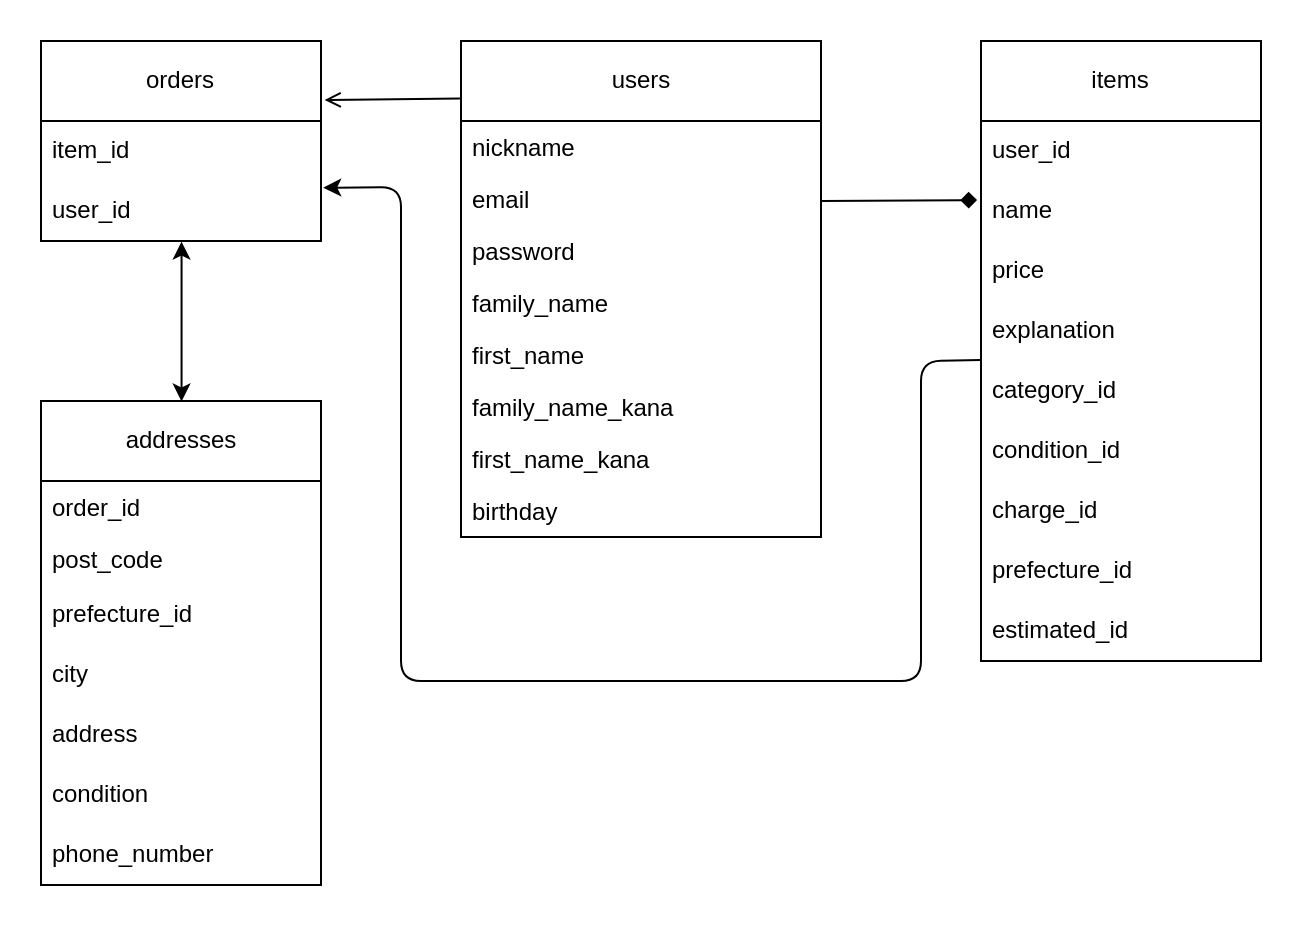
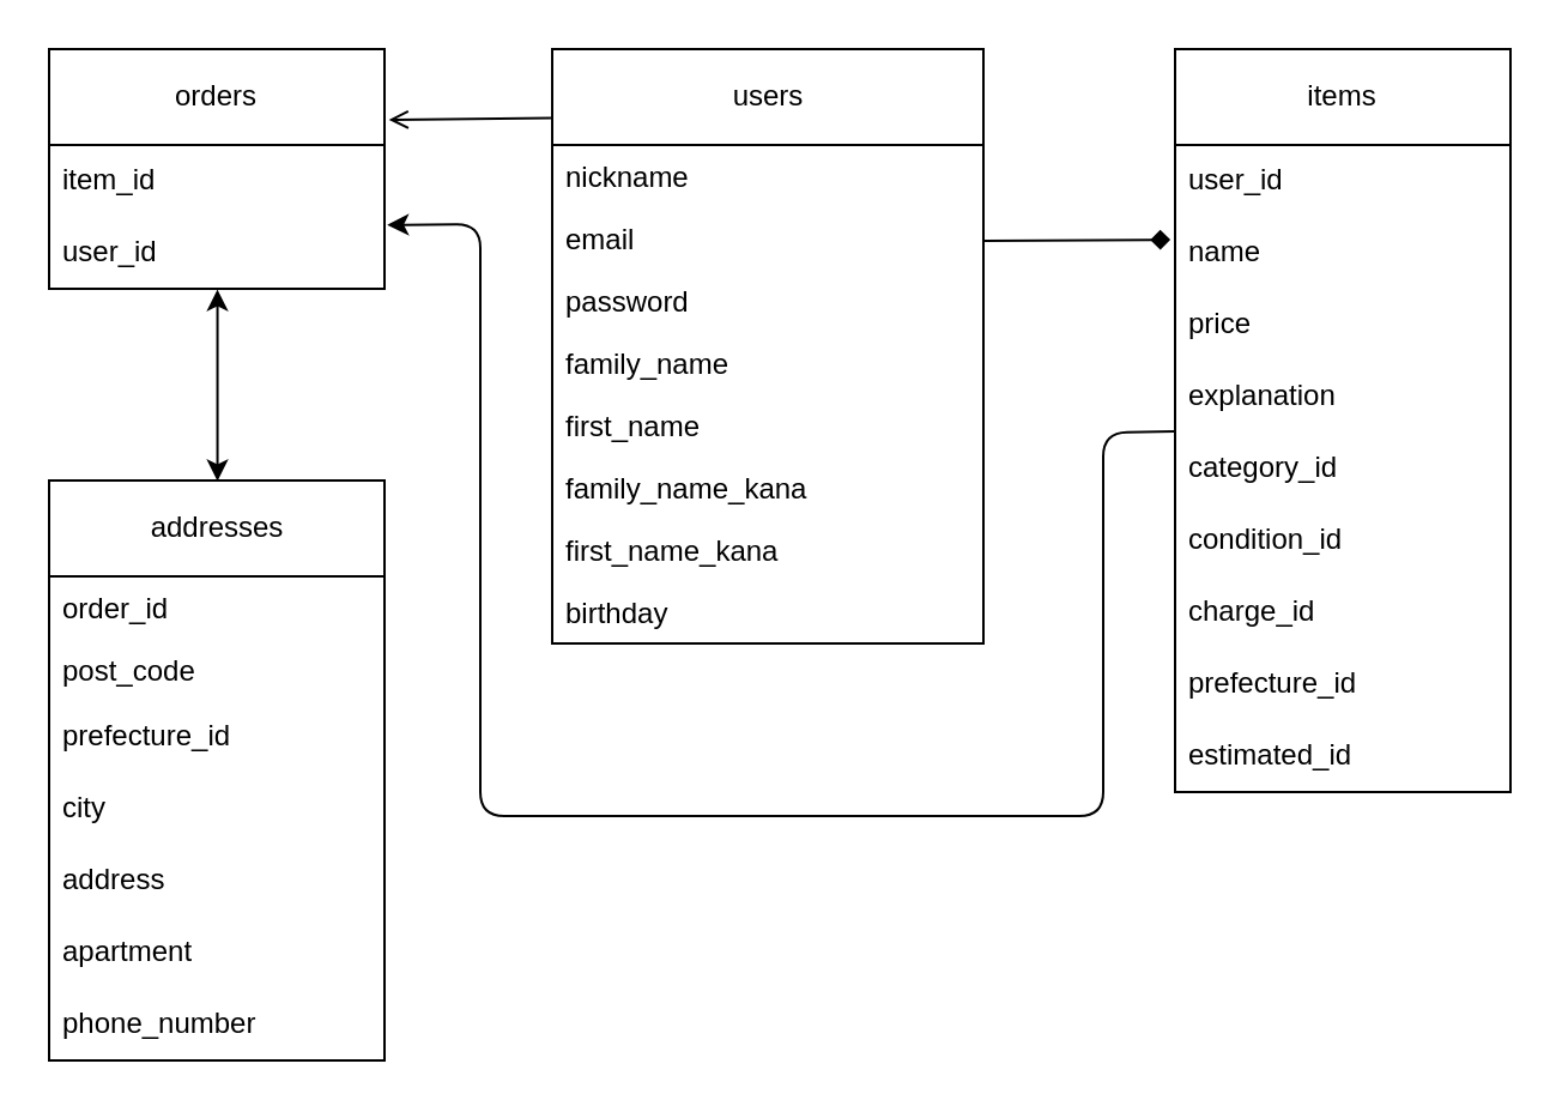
  <mxCell id="0" />
  <mxCell id="1" parent="0" />
  <mxCell id="2" value="users" style="swimlane;fontStyle=0;childLayout=stackLayout;horizontal=1;startSize=40;fillColor=none;horizontalStack=0;resizeParent=1;resizeParentMax=0;resizeLast=0;collapsible=1;marginBottom=0;html=1;shadow=0;rounded=0;" parent="1" vertex="1"><mxGeometry x="230" y="20" width="180" height="248" as="geometry"><mxRectangle x="310" y="180" width="60" height="30" as="alternateBounds" /></mxGeometry></mxCell>
  <mxCell id="3" value="nickname" style="text;strokeColor=none;fillColor=none;align=left;verticalAlign=top;spacingLeft=4;spacingRight=4;overflow=hidden;rotatable=0;points=[[0,0.5],[1,0.5]];portConstraint=eastwest;whiteSpace=wrap;html=1;shadow=0;rounded=0;" parent="2" vertex="1"><mxGeometry y="40" width="180" height="26" as="geometry" /></mxCell>
  <mxCell id="4" value="email" style="text;strokeColor=none;fillColor=none;align=left;verticalAlign=top;spacingLeft=4;spacingRight=4;overflow=hidden;rotatable=0;points=[[0,0.5],[1,0.5]];portConstraint=eastwest;whiteSpace=wrap;html=1;shadow=0;rounded=0;" parent="2" vertex="1"><mxGeometry y="66" width="180" height="26" as="geometry" /></mxCell>
  <mxCell id="5" value="password" style="text;strokeColor=none;fillColor=none;align=left;verticalAlign=top;spacingLeft=4;spacingRight=4;overflow=hidden;rotatable=0;points=[[0,0.5],[1,0.5]];portConstraint=eastwest;whiteSpace=wrap;html=1;shadow=0;rounded=0;" parent="2" vertex="1"><mxGeometry y="92" width="180" height="26" as="geometry" /></mxCell>
  <mxCell id="6" value="family_name" style="text;strokeColor=none;fillColor=none;align=left;verticalAlign=top;spacingLeft=4;spacingRight=4;overflow=hidden;rotatable=0;points=[[0,0.5],[1,0.5]];portConstraint=eastwest;whiteSpace=wrap;html=1;shadow=0;rounded=0;" parent="2" vertex="1"><mxGeometry y="118" width="180" height="26" as="geometry" /></mxCell>
  <mxCell id="7" value="first_name" style="text;strokeColor=none;fillColor=none;align=left;verticalAlign=top;spacingLeft=4;spacingRight=4;overflow=hidden;rotatable=0;points=[[0,0.5],[1,0.5]];portConstraint=eastwest;whiteSpace=wrap;html=1;shadow=0;rounded=0;" parent="2" vertex="1"><mxGeometry y="144" width="180" height="26" as="geometry" /></mxCell>
  <mxCell id="8" value="family_name_kana" style="text;strokeColor=none;fillColor=none;align=left;verticalAlign=top;spacingLeft=4;spacingRight=4;overflow=hidden;rotatable=0;points=[[0,0.5],[1,0.5]];portConstraint=eastwest;whiteSpace=wrap;html=1;shadow=0;rounded=0;" parent="2" vertex="1"><mxGeometry y="170" width="180" height="26" as="geometry" /></mxCell>
  <mxCell id="9" value="first_name_kana" style="text;strokeColor=none;fillColor=none;align=left;verticalAlign=top;spacingLeft=4;spacingRight=4;overflow=hidden;rotatable=0;points=[[0,0.5],[1,0.5]];portConstraint=eastwest;whiteSpace=wrap;html=1;shadow=0;rounded=0;" parent="2" vertex="1"><mxGeometry y="196" width="180" height="26" as="geometry" /></mxCell>
  <mxCell id="10" value="birthday" style="text;strokeColor=none;fillColor=none;align=left;verticalAlign=top;spacingLeft=4;spacingRight=4;overflow=hidden;rotatable=0;points=[[0,0.5],[1,0.5]];portConstraint=eastwest;whiteSpace=wrap;html=1;shadow=0;rounded=0;" parent="2" vertex="1"><mxGeometry y="222" width="180" height="26" as="geometry" /></mxCell>
  <mxCell id="11" value="addresses" style="swimlane;fontStyle=0;childLayout=stackLayout;horizontal=1;startSize=40;fillColor=none;horizontalStack=0;resizeParent=1;resizeParentMax=0;resizeLast=0;collapsible=1;marginBottom=0;html=1;shadow=0;rounded=0;" parent="1" vertex="1"><mxGeometry x="20" y="200" width="140" height="242" as="geometry" /></mxCell>
  <mxCell id="12" value="order_id" style="text;strokeColor=none;fillColor=none;align=left;verticalAlign=top;spacingLeft=4;spacingRight=4;overflow=hidden;rotatable=0;points=[[0,0.5],[1,0.5]];portConstraint=eastwest;whiteSpace=wrap;html=1;shadow=0;rounded=0;" parent="11" vertex="1"><mxGeometry y="40" width="140" height="26" as="geometry" /></mxCell>
  <mxCell id="13" value="post_code" style="text;strokeColor=none;fillColor=none;align=left;verticalAlign=top;spacingLeft=4;spacingRight=4;overflow=hidden;rotatable=0;points=[[0,0.5],[1,0.5]];portConstraint=eastwest;whiteSpace=wrap;html=1;shadow=0;rounded=0;" parent="11" vertex="1"><mxGeometry y="66" width="140" height="26" as="geometry" /></mxCell>
  <mxCell id="14" value="prefecture_id" style="text;strokeColor=none;fillColor=none;align=left;verticalAlign=middle;spacingLeft=4;spacingRight=4;overflow=hidden;points=[[0,0.5],[1,0.5]];portConstraint=eastwest;rotatable=0;whiteSpace=wrap;html=1;shadow=0;fontFamily=Helvetica;fontSize=12;fontColor=default;rounded=0;" parent="11" vertex="1"><mxGeometry y="92" width="140" height="30" as="geometry" /></mxCell>
  <mxCell id="15" value="city" style="text;strokeColor=none;fillColor=none;align=left;verticalAlign=middle;spacingLeft=4;spacingRight=4;overflow=hidden;points=[[0,0.5],[1,0.5]];portConstraint=eastwest;rotatable=0;whiteSpace=wrap;html=1;shadow=0;fontFamily=Helvetica;fontSize=12;fontColor=default;rounded=0;" parent="11" vertex="1"><mxGeometry y="122" width="140" height="30" as="geometry" /></mxCell>
  <mxCell id="16" value="address" style="text;strokeColor=none;fillColor=none;align=left;verticalAlign=middle;spacingLeft=4;spacingRight=4;overflow=hidden;points=[[0,0.5],[1,0.5]];portConstraint=eastwest;rotatable=0;whiteSpace=wrap;html=1;shadow=0;fontFamily=Helvetica;fontSize=12;fontColor=default;rounded=0;" parent="11" vertex="1"><mxGeometry y="152" width="140" height="30" as="geometry" /></mxCell>
- <mxCell id="17" value="condition" style="text;strokeColor=none;fillColor=none;align=left;verticalAlign=middle;spacingLeft=4;spacingRight=4;overflow=hidden;points=[[0,0.5],[1,0.5]];portConstraint=eastwest;rotatable=0;whiteSpace=wrap;html=1;shadow=0;fontFamily=Helvetica;fontSize=12;fontColor=default;rounded=0;" parent="11" vertex="1"><mxGeometry y="182" width="140" height="30" as="geometry" /></mxCell>
+ <mxCell id="17" value="apartment" style="text;strokeColor=none;fillColor=none;align=left;verticalAlign=middle;spacingLeft=4;spacingRight=4;overflow=hidden;points=[[0,0.5],[1,0.5]];portConstraint=eastwest;rotatable=0;whiteSpace=wrap;html=1;shadow=0;fontFamily=Helvetica;fontSize=12;fontColor=default;rounded=0;" parent="11" vertex="1"><mxGeometry y="182" width="140" height="30" as="geometry" /></mxCell>
  <mxCell id="18" value="phone_number" style="text;strokeColor=none;fillColor=none;align=left;verticalAlign=middle;spacingLeft=4;spacingRight=4;overflow=hidden;points=[[0,0.5],[1,0.5]];portConstraint=eastwest;rotatable=0;whiteSpace=wrap;html=1;shadow=0;fontFamily=Helvetica;fontSize=12;fontColor=default;rounded=0;" parent="11" vertex="1"><mxGeometry y="212" width="140" height="30" as="geometry" /></mxCell>
  <mxCell id="19" value="items" style="swimlane;fontStyle=0;childLayout=stackLayout;horizontal=1;startSize=40;horizontalStack=0;resizeParent=1;resizeParentMax=0;resizeLast=0;collapsible=1;marginBottom=0;whiteSpace=wrap;html=1;shadow=0;fontFamily=Helvetica;fontSize=12;fontColor=default;fillColor=none;gradientColor=none;rounded=0;" parent="1" vertex="1"><mxGeometry x="490" y="20" width="140" height="310" as="geometry"><mxRectangle x="210" y="520" width="70" height="40" as="alternateBounds" /></mxGeometry></mxCell>
  <mxCell id="20" value="user_id" style="text;strokeColor=none;fillColor=none;align=left;verticalAlign=middle;spacingLeft=4;spacingRight=4;overflow=hidden;points=[[0,0.5],[1,0.5]];portConstraint=eastwest;rotatable=0;whiteSpace=wrap;html=1;shadow=0;fontFamily=Helvetica;fontSize=12;fontColor=default;rounded=0;" parent="19" vertex="1"><mxGeometry y="40" width="140" height="30" as="geometry" /></mxCell>
  <mxCell id="21" value="name" style="text;strokeColor=none;fillColor=none;align=left;verticalAlign=middle;spacingLeft=4;spacingRight=4;overflow=hidden;points=[[0,0.5],[1,0.5]];portConstraint=eastwest;rotatable=0;whiteSpace=wrap;html=1;shadow=0;fontFamily=Helvetica;fontSize=12;fontColor=default;rounded=0;" parent="19" vertex="1"><mxGeometry y="70" width="140" height="30" as="geometry" /></mxCell>
  <mxCell id="22" value="price" style="text;strokeColor=none;fillColor=none;align=left;verticalAlign=middle;spacingLeft=4;spacingRight=4;overflow=hidden;points=[[0,0.5],[1,0.5]];portConstraint=eastwest;rotatable=0;whiteSpace=wrap;html=1;shadow=0;fontFamily=Helvetica;fontSize=12;fontColor=default;rounded=0;" parent="19" vertex="1"><mxGeometry y="100" width="140" height="30" as="geometry" /></mxCell>
  <mxCell id="23" value="explanation" style="text;strokeColor=none;fillColor=none;align=left;verticalAlign=middle;spacingLeft=4;spacingRight=4;overflow=hidden;points=[[0,0.5],[1,0.5]];portConstraint=eastwest;rotatable=0;whiteSpace=wrap;html=1;" parent="19" vertex="1"><mxGeometry y="130" width="140" height="30" as="geometry" /></mxCell>
  <mxCell id="24" value="category_id" style="text;strokeColor=none;fillColor=none;align=left;verticalAlign=middle;spacingLeft=4;spacingRight=4;overflow=hidden;points=[[0,0.5],[1,0.5]];portConstraint=eastwest;rotatable=0;whiteSpace=wrap;html=1;shadow=0;fontFamily=Helvetica;fontSize=12;fontColor=default;rounded=0;" parent="19" vertex="1"><mxGeometry y="160" width="140" height="30" as="geometry" /></mxCell>
  <mxCell id="25" value="condition_id" style="text;strokeColor=none;fillColor=none;align=left;verticalAlign=middle;spacingLeft=4;spacingRight=4;overflow=hidden;points=[[0,0.5],[1,0.5]];portConstraint=eastwest;rotatable=0;whiteSpace=wrap;html=1;shadow=0;fontFamily=Helvetica;fontSize=12;fontColor=default;rounded=0;" parent="19" vertex="1"><mxGeometry y="190" width="140" height="30" as="geometry" /></mxCell>
  <mxCell id="26" value="charge_id" style="text;strokeColor=none;fillColor=none;align=left;verticalAlign=middle;spacingLeft=4;spacingRight=4;overflow=hidden;points=[[0,0.5],[1,0.5]];portConstraint=eastwest;rotatable=0;whiteSpace=wrap;html=1;shadow=0;fontFamily=Helvetica;fontSize=12;fontColor=default;rounded=0;" parent="19" vertex="1"><mxGeometry y="220" width="140" height="30" as="geometry" /></mxCell>
  <mxCell id="27" value="prefecture_id" style="text;strokeColor=none;fillColor=none;align=left;verticalAlign=middle;spacingLeft=4;spacingRight=4;overflow=hidden;points=[[0,0.5],[1,0.5]];portConstraint=eastwest;rotatable=0;whiteSpace=wrap;html=1;shadow=0;fontFamily=Helvetica;fontSize=12;fontColor=default;rounded=0;" parent="19" vertex="1"><mxGeometry y="250" width="140" height="30" as="geometry" /></mxCell>
  <mxCell id="28" value="estimated_id" style="text;strokeColor=none;fillColor=none;align=left;verticalAlign=middle;spacingLeft=4;spacingRight=4;overflow=hidden;points=[[0,0.5],[1,0.5]];portConstraint=eastwest;rotatable=0;whiteSpace=wrap;html=1;shadow=0;fontFamily=Helvetica;fontSize=12;fontColor=default;rounded=0;" parent="19" vertex="1"><mxGeometry y="280" width="140" height="30" as="geometry" /></mxCell>
  <mxCell id="29" value="orders" style="swimlane;fontStyle=0;childLayout=stackLayout;horizontal=1;startSize=40;horizontalStack=0;resizeParent=1;resizeParentMax=0;resizeLast=0;collapsible=1;marginBottom=0;whiteSpace=wrap;html=1;shadow=0;fontFamily=Helvetica;fontSize=12;fontColor=default;fillColor=none;gradientColor=none;rounded=0;" parent="1" vertex="1"><mxGeometry x="20" y="20" width="140" height="100" as="geometry" /></mxCell>
  <mxCell id="30" value="item_id" style="text;strokeColor=none;fillColor=none;align=left;verticalAlign=middle;spacingLeft=4;spacingRight=4;overflow=hidden;points=[[0,0.5],[1,0.5]];portConstraint=eastwest;rotatable=0;whiteSpace=wrap;html=1;shadow=0;fontFamily=Helvetica;fontSize=12;fontColor=default;rounded=0;" parent="29" vertex="1"><mxGeometry y="40" width="140" height="30" as="geometry" /></mxCell>
  <mxCell id="31" value="user_id" style="text;strokeColor=none;fillColor=none;align=left;verticalAlign=middle;spacingLeft=4;spacingRight=4;overflow=hidden;points=[[0,0.5],[1,0.5]];portConstraint=eastwest;rotatable=0;whiteSpace=wrap;html=1;shadow=0;fontFamily=Helvetica;fontSize=12;fontColor=default;rounded=0;" parent="29" vertex="1"><mxGeometry y="70" width="140" height="30" as="geometry" /></mxCell>
  <mxCell id="32" value="" style="endArrow=open;html=1;entryX=1.013;entryY=0.295;entryDx=0;entryDy=0;entryPerimeter=0;exitX=-0.003;exitY=0.116;exitDx=0;exitDy=0;exitPerimeter=0;" parent="1" source="2" target="29" edge="1"><mxGeometry width="50" height="50" relative="1" as="geometry"><mxPoint x="180" y="190" as="sourcePoint" /><mxPoint x="220" y="80" as="targetPoint" /></mxGeometry></mxCell>
  <mxCell id="33" value="" style="endArrow=diamond;html=1;exitX=1;exitY=0.538;exitDx=0;exitDy=0;exitPerimeter=0;entryX=-0.014;entryY=0.318;entryDx=0;entryDy=0;entryPerimeter=0;" parent="1" source="4" target="21" edge="1"><mxGeometry width="50" height="50" relative="1" as="geometry"><mxPoint x="420" y="190" as="sourcePoint" /><mxPoint x="470" y="140" as="targetPoint" /></mxGeometry></mxCell>
  <mxCell id="34" value="" style="endArrow=classic;startArrow=classic;html=1;entryX=0.502;entryY=1.01;entryDx=0;entryDy=0;entryPerimeter=0;exitX=0.502;exitY=0.001;exitDx=0;exitDy=0;exitPerimeter=0;" parent="1" source="11" target="31" edge="1"><mxGeometry width="50" height="50" relative="1" as="geometry"><mxPoint x="50" y="190" as="sourcePoint" /><mxPoint x="100" y="140" as="targetPoint" /></mxGeometry></mxCell>
  <mxCell id="35" value="" style="endArrow=classic;html=1;exitX=-0.001;exitY=-0.015;exitDx=0;exitDy=0;exitPerimeter=0;entryX=1.008;entryY=0.113;entryDx=0;entryDy=0;entryPerimeter=0;" parent="1" source="24" target="31" edge="1"><mxGeometry width="50" height="50" relative="1" as="geometry"><mxPoint x="280" y="260" as="sourcePoint" /><mxPoint x="130" y="130" as="targetPoint" /><Array as="points"><mxPoint x="460" y="180" /><mxPoint x="460" y="340" /><mxPoint x="200" y="340" /><mxPoint x="200" y="93" /></Array></mxGeometry></mxCell>
